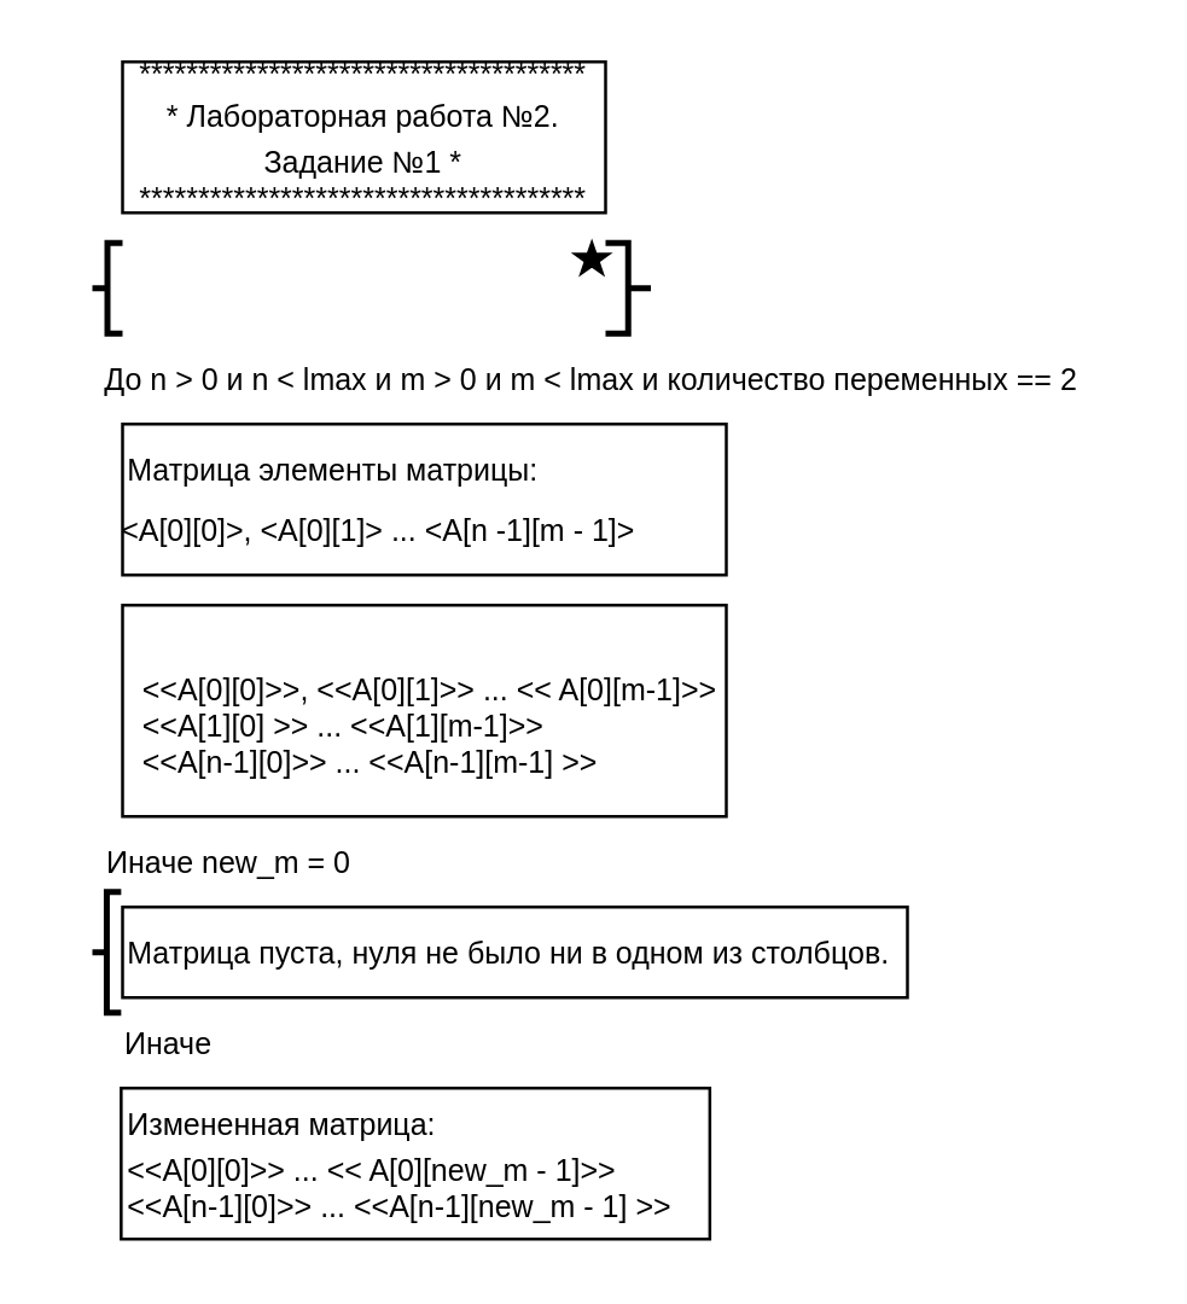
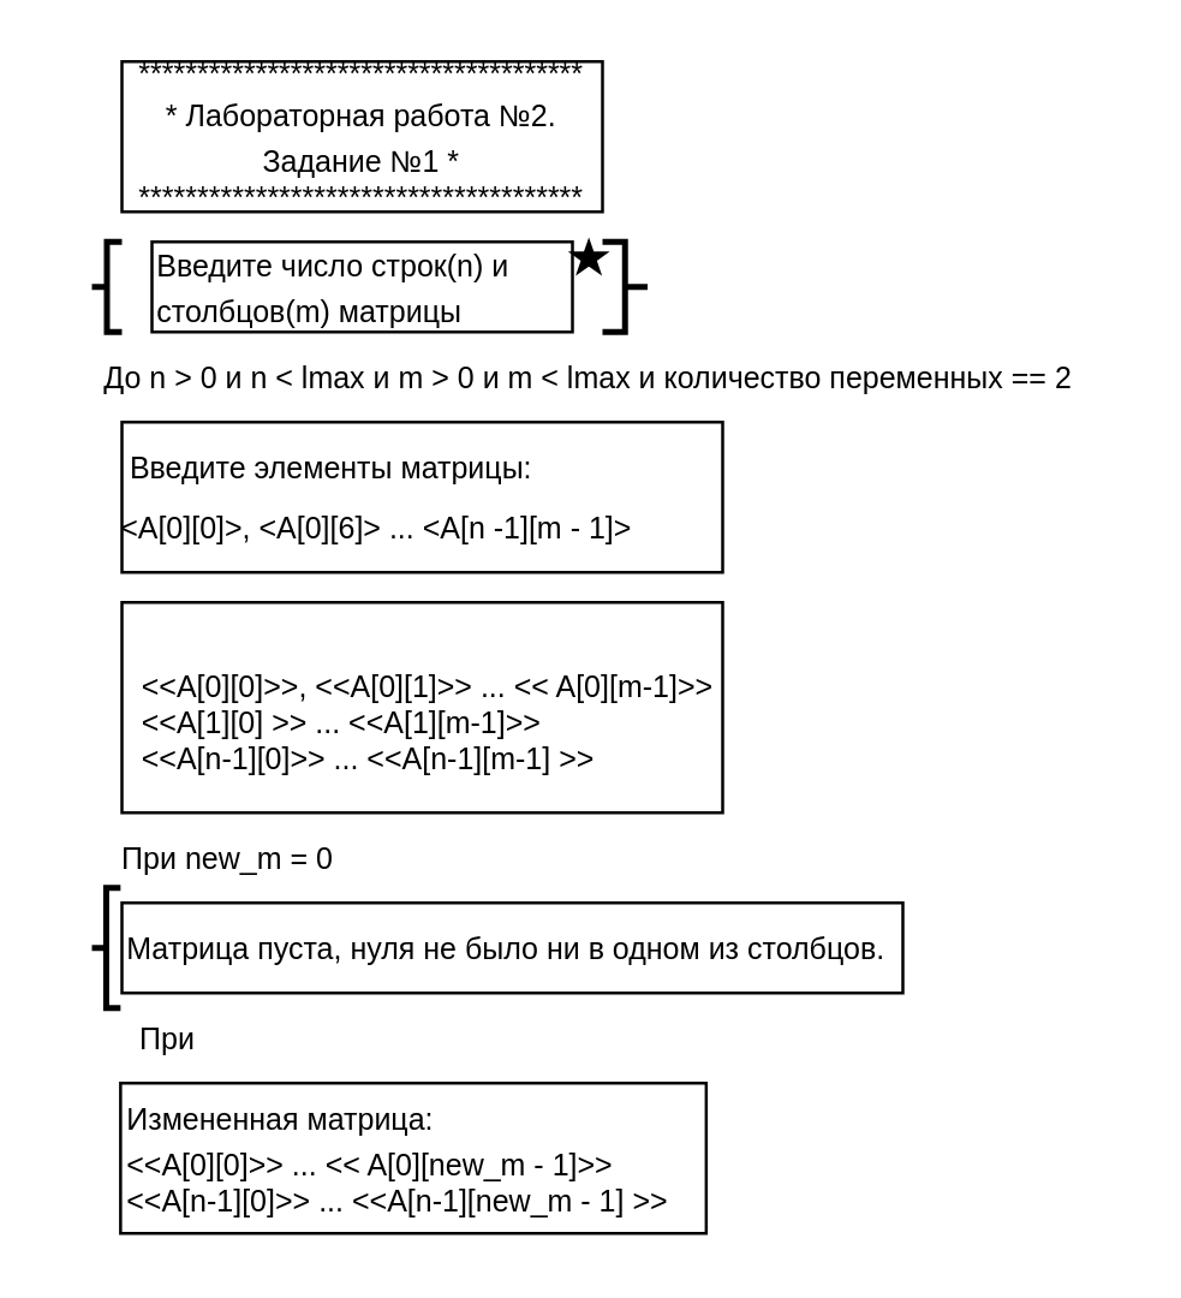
  <mxCell id="0" />
  <mxCell id="1" parent="0" />
  <mxCell id="2" value="&lt;div style=&quot;font-size: 10px;&quot;&gt;&lt;font style=&quot;font-size: 10px;&quot;&gt;**************************************&lt;/font&gt;&lt;/div&gt;&lt;div style=&quot;&quot;&gt;&lt;font style=&quot;&quot;&gt;&lt;font style=&quot;font-size: 10px;&quot;&gt;* &lt;/font&gt;&lt;font style=&quot;font-size: 10px;&quot;&gt;Лабораторная работа №2. Задание №1&lt;/font&gt;&lt;font style=&quot;font-size: 10px;&quot;&gt; *&lt;/font&gt;&lt;/font&gt;&lt;/div&gt;&lt;div style=&quot;font-size: 10px;&quot;&gt;&lt;font style=&quot;font-size: 10px;&quot;&gt;**************************************&lt;/font&gt;&lt;/div&gt;" style="rounded=0;whiteSpace=wrap;html=1;" vertex="1" parent="1"><mxGeometry x="40" width="160" height="50" as="geometry" y="20" /></mxCell>
+ <mxCell id="3" value="&lt;font style=&quot;font-size: 10px;&quot;&gt;Введите число строк(n) и столбцов(m) матрицы&lt;/font&gt;" style="rounded=0;whiteSpace=wrap;html=1;align=left;" vertex="1" parent="1"><mxGeometry x="50" y="80" width="140" height="30" as="geometry" /></mxCell>
  <mxCell id="4" value="" style="verticalLabelPosition=bottom;verticalAlign=top;html=1;shape=mxgraph.basic.star;fillColor=#000000;" vertex="1" parent="1"><mxGeometry x="190" y="80" width="10.91" height="10" as="geometry" /></mxCell>
  <mxCell id="5" value="" style="strokeWidth=2;html=1;shape=mxgraph.flowchart.annotation_2;align=left;labelPosition=right;pointerEvents=1;" vertex="1" parent="1"><mxGeometry x="30" y="80" width="10" height="30" as="geometry" /></mxCell>
  <mxCell id="6" value="" style="strokeWidth=2;html=1;shape=mxgraph.flowchart.annotation_2;align=left;labelPosition=right;pointerEvents=1;direction=west;" vertex="1" parent="1"><mxGeometry x="200" y="80" width="15" height="30" as="geometry" /></mxCell>
  <mxCell id="7" value="&lt;font style=&quot;font-size: 10px;&quot;&gt;До n &amp;gt; 0 и n &amp;lt; lmax и m &amp;gt; 0 и m &amp;lt; lmax и количество переменных == 2&lt;/font&gt;" style="text;html=1;align=center;verticalAlign=middle;resizable=0;points=[];autosize=1;strokeColor=none;fillColor=none;" vertex="1" parent="1"><mxGeometry x="20.46" y="110" width="350" height="30" as="geometry" /></mxCell>
  <mxCell id="8" value="" style="rounded=0;whiteSpace=wrap;html=1;align=left;" vertex="1" parent="1"><mxGeometry x="40" y="140" width="200" height="50" as="geometry" /></mxCell>
- <mxCell id="9" value="&lt;span style=&quot;font-size: 10px; text-align: left;&quot;&gt;Матрица элементы матрицы:&lt;/span&gt;" style="text;html=1;align=center;verticalAlign=middle;whiteSpace=wrap;rounded=0;" vertex="1" parent="1"><mxGeometry x="30" y="140" width="160" height="30" as="geometry" /></mxCell>
- <mxCell id="10" value="&amp;lt;A[0][0]&amp;gt;, &amp;lt;A[0][1]&amp;gt; ... &amp;lt;A[n -1][m - 1]&amp;gt;" style="text;html=1;align=center;verticalAlign=middle;whiteSpace=wrap;rounded=0;fontSize=10;" vertex="1" parent="1"><mxGeometry x="20.46" y="160" width="210" height="30" as="geometry" /></mxCell>
+ <mxCell id="9" value="&lt;span style=&quot;font-size: 10px; text-align: left;&quot;&gt;Введите элементы матрицы:&lt;/span&gt;" style="text;html=1;align=center;verticalAlign=middle;whiteSpace=wrap;rounded=0;" vertex="1" parent="1"><mxGeometry x="30" y="140" width="160" height="30" as="geometry" /></mxCell>
+ <mxCell id="10" value="&amp;lt;A[0][0]&amp;gt;, &amp;lt;A[0][6]&amp;gt; ... &amp;lt;A[n -1][m - 1]&amp;gt;" style="text;html=1;align=center;verticalAlign=middle;whiteSpace=wrap;rounded=0;fontSize=10;" vertex="1" parent="1"><mxGeometry x="20.46" y="160" width="210" height="30" as="geometry" /></mxCell>
  <mxCell id="11" value="" style="rounded=0;whiteSpace=wrap;html=1;" vertex="1" parent="1"><mxGeometry x="40" y="200" width="200" height="70" as="geometry" /></mxCell>
  <mxCell id="12" value="&amp;lt;&amp;lt;A[0][0]&amp;gt;&amp;gt;, &amp;lt;&amp;lt;A[0][1]&amp;gt;&amp;gt; ... &amp;lt;&amp;lt; A[0][m-1]&amp;gt;&amp;gt;&lt;div style=&quot;font-size: 10px;&quot;&gt;&amp;lt;&amp;lt;A[1][0] &amp;gt;&amp;gt; ... &amp;lt;&amp;lt;A[1][m-1]&amp;gt;&amp;gt;&lt;/div&gt;&lt;div style=&quot;font-size: 10px;&quot;&gt;&amp;lt;&amp;lt;A[n-1][0]&amp;gt;&amp;gt; ... &amp;lt;&amp;lt;A[n-1][m-1] &amp;gt;&amp;gt;&lt;/div&gt;" style="text;html=1;align=left;verticalAlign=middle;whiteSpace=wrap;rounded=0;fontSize=10;" vertex="1" parent="1"><mxGeometry x="45" y="225" width="240" height="30" as="geometry" /></mxCell>
- <mxCell id="13" value="&lt;font style=&quot;font-size: 10px;&quot;&gt;Иначе new_m = 0&lt;/font&gt;" style="text;html=1;align=center;verticalAlign=middle;resizable=0;points=[];autosize=1;strokeColor=none;fillColor=none;fontSize=10;" vertex="1" parent="1"><mxGeometry x="30" y="270" width="90" height="30" as="geometry" /></mxCell>
+ <mxCell id="13" value="&lt;font style=&quot;font-size: 10px;&quot;&gt;При new_m = 0&lt;/font&gt;" style="text;html=1;align=center;verticalAlign=middle;resizable=0;points=[];autosize=1;strokeColor=none;fillColor=none;fontSize=10;" vertex="1" parent="1"><mxGeometry x="30" y="270" width="90" height="30" as="geometry" /></mxCell>
  <mxCell id="14" value="Матрица пуста, нуля не было ни в одном из столбцов." style="rounded=0;whiteSpace=wrap;html=1;align=left;fontSize=10;" vertex="1" parent="1"><mxGeometry x="40" y="300" width="260" height="30" as="geometry" /></mxCell>
  <mxCell id="15" value="" style="strokeWidth=2;html=1;shape=mxgraph.flowchart.annotation_2;align=left;labelPosition=right;pointerEvents=1;" vertex="1" parent="1"><mxGeometry x="30" y="295" width="9.54" height="40" as="geometry" /></mxCell>
- <mxCell id="16" value="&lt;font style=&quot;font-size: 10px;&quot;&gt;Иначе&lt;/font&gt;" style="text;html=1;align=center;verticalAlign=middle;resizable=0;points=[];autosize=1;strokeColor=none;fillColor=none;" vertex="1" parent="1"><mxGeometry x="30" y="330" width="50" height="30" as="geometry" /></mxCell>
+ <mxCell id="16" value="&lt;font style=&quot;font-size: 10px;&quot;&gt;При&lt;/font&gt;" style="text;html=1;align=center;verticalAlign=middle;resizable=0;points=[];autosize=1;strokeColor=none;fillColor=none;" vertex="1" parent="1"><mxGeometry x="30" y="330" width="50" height="30" as="geometry" /></mxCell>
  <mxCell id="17" value="&lt;font style=&quot;font-size: 10px;&quot;&gt;Измененная матрица:&lt;/font&gt;&lt;div&gt;&lt;div&gt;&lt;font style=&quot;font-size: 10px;&quot;&gt;&amp;lt;&amp;lt;A[0][0]&amp;gt;&amp;gt; ... &amp;lt;&amp;lt; A[0][new_m - 1]&amp;gt;&amp;gt;&lt;br&gt;&lt;div&gt;&lt;span style=&quot;background-color: initial;&quot;&gt;&amp;lt;&amp;lt;A[n-1][0]&amp;gt;&amp;gt;&lt;/span&gt;&amp;nbsp;...&amp;nbsp;&lt;span style=&quot;background-color: initial;&quot;&gt;&amp;lt;&amp;lt;A[n-1][new_m - 1] &amp;gt;&amp;gt;&lt;/span&gt;&lt;/div&gt;&lt;/font&gt;&lt;/div&gt;&lt;/div&gt;" style="rounded=0;whiteSpace=wrap;html=1;align=left;" vertex="1" parent="1"><mxGeometry x="39.54" y="360" width="195" height="50" as="geometry" /></mxCell>
